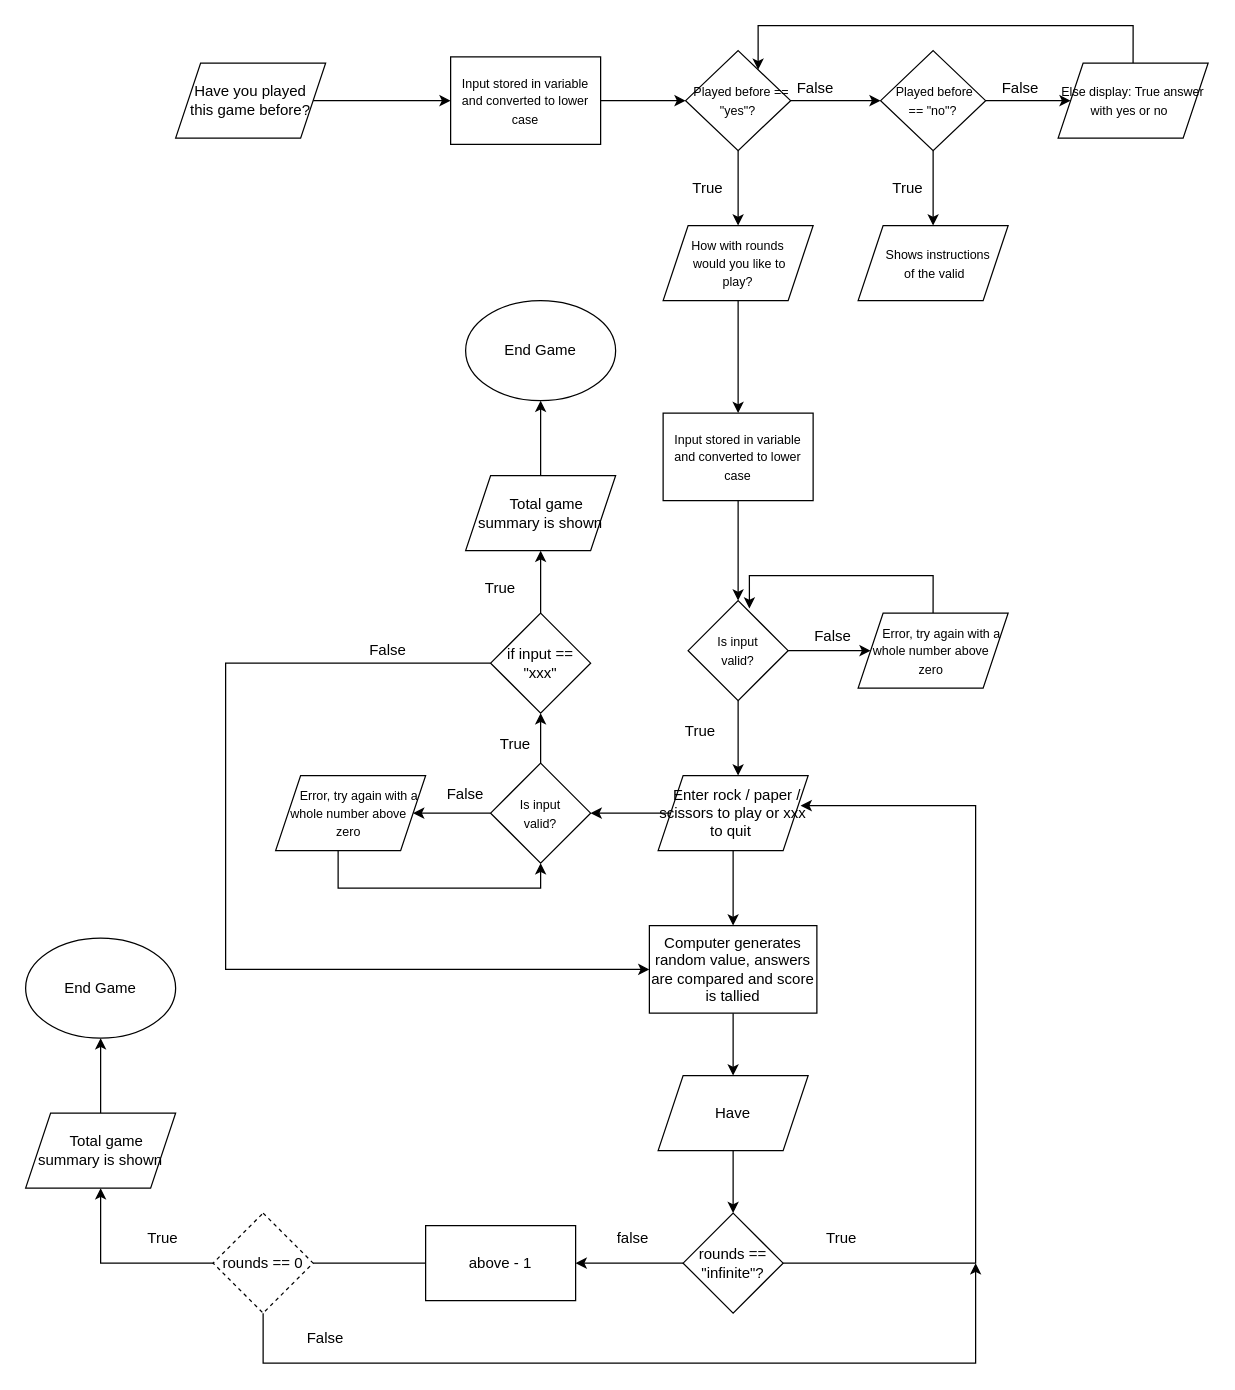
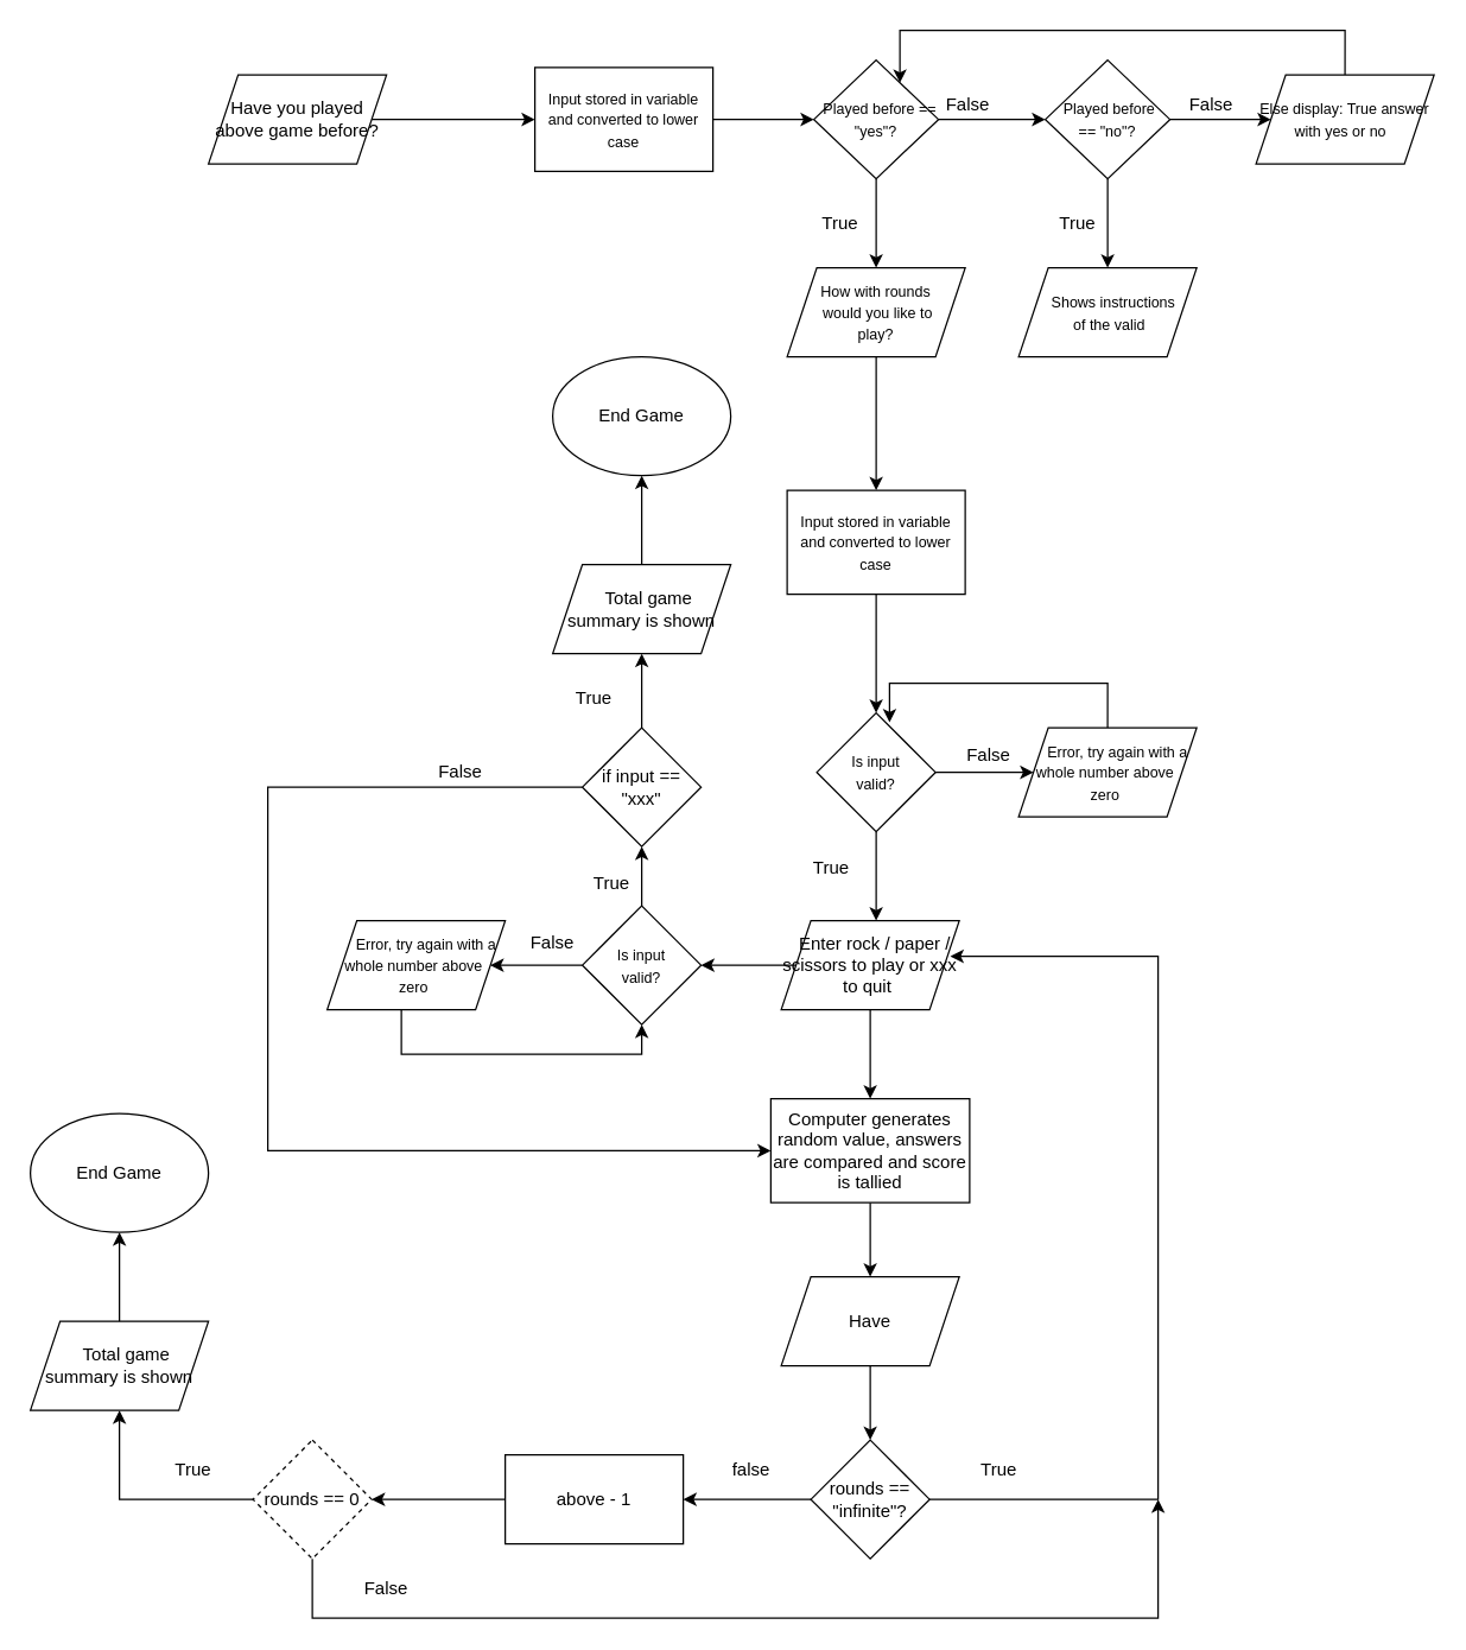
  <mxCell id="0" />
  <mxCell id="1" parent="0" />
  <mxCell id="2" style="edgeStyle=orthogonalEdgeStyle;rounded=0;orthogonalLoop=1;jettySize=auto;html=1;entryX=0;entryY=0.5;entryDx=0;entryDy=0;" edge="1" parent="1" source="3" target="5"><mxGeometry relative="1" as="geometry" /></mxCell>
- <mxCell id="3" value="&amp;nbsp;Have you played&amp;nbsp; this game before?" style="shape=parallelogram;perimeter=parallelogramPerimeter;whiteSpace=wrap;html=1;fixedSize=1;" vertex="1" parent="1"><mxGeometry x="140" y="50" width="120" height="60" as="geometry" /></mxCell>
+ <mxCell id="3" value="&amp;nbsp;Have you played&amp;nbsp; above game before?" style="shape=parallelogram;perimeter=parallelogramPerimeter;whiteSpace=wrap;html=1;fixedSize=1;" vertex="1" parent="1"><mxGeometry x="140" y="50" width="120" height="60" as="geometry" /></mxCell>
  <mxCell id="4" style="edgeStyle=orthogonalEdgeStyle;rounded=0;orthogonalLoop=1;jettySize=auto;html=1;" edge="1" parent="1" source="5" target="8"><mxGeometry relative="1" as="geometry" /></mxCell>
  <mxCell id="5" value="&lt;font style=&quot;font-size: 10px&quot;&gt;Input stored in variable and converted to lower case&lt;/font&gt;" style="rounded=0;whiteSpace=wrap;html=1;" vertex="1" parent="1"><mxGeometry x="360" y="45" width="120" height="70" as="geometry" /></mxCell>
  <mxCell id="6" style="edgeStyle=orthogonalEdgeStyle;rounded=0;orthogonalLoop=1;jettySize=auto;html=1;entryX=0.5;entryY=0;entryDx=0;entryDy=0;" edge="1" parent="1"><mxGeometry relative="1" as="geometry"><mxPoint x="590" y="120" as="sourcePoint" /><mxPoint x="590" y="180" as="targetPoint" /></mxGeometry></mxCell>
  <mxCell id="7" style="edgeStyle=orthogonalEdgeStyle;rounded=0;orthogonalLoop=1;jettySize=auto;html=1;entryX=0;entryY=0.5;entryDx=0;entryDy=0;" edge="1" parent="1" source="8" target="14"><mxGeometry relative="1" as="geometry" /></mxCell>
  <mxCell id="8" value="&lt;font style=&quot;font-size: 10px&quot;&gt;&amp;nbsp; Played before == &quot;yes&quot;?&lt;/font&gt;" style="rhombus;whiteSpace=wrap;html=1;" vertex="1" parent="1"><mxGeometry x="548" y="40" width="84" height="80" as="geometry" /></mxCell>
  <mxCell id="9" value="True" style="text;html=1;strokeColor=none;fillColor=none;align=center;verticalAlign=middle;whiteSpace=wrap;rounded=0;" vertex="1" parent="1"><mxGeometry x="546" y="140" width="40" height="20" as="geometry" /></mxCell>
  <mxCell id="10" style="edgeStyle=orthogonalEdgeStyle;rounded=0;orthogonalLoop=1;jettySize=auto;html=1;entryX=0.5;entryY=0;entryDx=0;entryDy=0;" edge="1" parent="1" source="11" target="22"><mxGeometry relative="1" as="geometry" /></mxCell>
  <mxCell id="11" value="&lt;font style=&quot;font-size: 10px&quot;&gt;&amp;nbsp; &amp;nbsp;How with rounds&amp;nbsp; &amp;nbsp; &amp;nbsp;would you like to &lt;br&gt;play?&lt;/font&gt;" style="shape=parallelogram;perimeter=parallelogramPerimeter;whiteSpace=wrap;html=1;fixedSize=1;" vertex="1" parent="1"><mxGeometry x="530" y="180" width="120" height="60" as="geometry" /></mxCell>
  <mxCell id="12" style="edgeStyle=orthogonalEdgeStyle;rounded=0;orthogonalLoop=1;jettySize=auto;html=1;entryX=0.5;entryY=0;entryDx=0;entryDy=0;" edge="1" parent="1" source="14"><mxGeometry relative="1" as="geometry"><mxPoint x="746" y="180" as="targetPoint" /></mxGeometry></mxCell>
  <mxCell id="13" style="edgeStyle=orthogonalEdgeStyle;rounded=0;orthogonalLoop=1;jettySize=auto;html=1;entryX=0;entryY=0.5;entryDx=0;entryDy=0;" edge="1" parent="1" source="14"><mxGeometry relative="1" as="geometry"><mxPoint x="856" y="80" as="targetPoint" /></mxGeometry></mxCell>
  <mxCell id="14" value="&lt;font style=&quot;font-size: 10px&quot;&gt;&amp;nbsp; Played before&amp;nbsp; == &quot;no&quot;?&lt;/font&gt;" style="rhombus;whiteSpace=wrap;html=1;" vertex="1" parent="1"><mxGeometry x="704" y="40" width="84" height="80" as="geometry" /></mxCell>
  <mxCell id="15" value="False" style="text;html=1;strokeColor=none;fillColor=none;align=center;verticalAlign=middle;whiteSpace=wrap;rounded=0;" vertex="1" parent="1"><mxGeometry x="632" y="60" width="40" height="20" as="geometry" /></mxCell>
  <mxCell id="16" style="edgeStyle=orthogonalEdgeStyle;rounded=0;orthogonalLoop=1;jettySize=auto;html=1;" edge="1" parent="1" target="8"><mxGeometry relative="1" as="geometry"><mxPoint x="866" y="-10" as="targetPoint" /><Array as="points"><mxPoint x="906" y="20" /><mxPoint x="606" y="20" /></Array><mxPoint x="905.966" y="50" as="sourcePoint" /></mxGeometry></mxCell>
  <mxCell id="17" value="True" style="text;html=1;strokeColor=none;fillColor=none;align=center;verticalAlign=middle;whiteSpace=wrap;rounded=0;" vertex="1" parent="1"><mxGeometry x="706" y="140" width="40" height="20" as="geometry" /></mxCell>
  <mxCell id="18" value="False" style="text;html=1;strokeColor=none;fillColor=none;align=center;verticalAlign=middle;whiteSpace=wrap;rounded=0;" vertex="1" parent="1"><mxGeometry x="796" y="60" width="40" height="20" as="geometry" /></mxCell>
  <mxCell id="19" value="&lt;span style=&quot;font-size: 10px&quot;&gt;&amp;nbsp; &amp;nbsp; &amp;nbsp; Shows instructions&amp;nbsp; &amp;nbsp; &amp;nbsp;of the valid&lt;/span&gt;" style="shape=parallelogram;perimeter=parallelogramPerimeter;whiteSpace=wrap;html=1;fixedSize=1;" vertex="1" parent="1"><mxGeometry x="686" y="180" width="120" height="60" as="geometry" /></mxCell>
  <mxCell id="20" value="&lt;span style=&quot;font-size: 10px&quot;&gt;Else display: True answer with yes or no&amp;nbsp;&amp;nbsp;&lt;/span&gt;" style="shape=parallelogram;perimeter=parallelogramPerimeter;whiteSpace=wrap;html=1;fixedSize=1;" vertex="1" parent="1"><mxGeometry x="846" y="50" width="120" height="60" as="geometry" /></mxCell>
  <mxCell id="21" style="edgeStyle=orthogonalEdgeStyle;rounded=0;orthogonalLoop=1;jettySize=auto;html=1;entryX=0.5;entryY=0;entryDx=0;entryDy=0;" edge="1" parent="1" source="22" target="25"><mxGeometry relative="1" as="geometry" /></mxCell>
  <mxCell id="22" value="&lt;font style=&quot;font-size: 10px&quot;&gt;Input stored in variable and converted to lower case&lt;/font&gt;" style="rounded=0;whiteSpace=wrap;html=1;" vertex="1" parent="1"><mxGeometry x="530" y="330" width="120" height="70" as="geometry" /></mxCell>
  <mxCell id="23" style="edgeStyle=orthogonalEdgeStyle;rounded=0;orthogonalLoop=1;jettySize=auto;html=1;" edge="1" parent="1" source="25"><mxGeometry relative="1" as="geometry"><mxPoint x="696" y="520" as="targetPoint" /></mxGeometry></mxCell>
  <mxCell id="24" style="edgeStyle=orthogonalEdgeStyle;rounded=0;orthogonalLoop=1;jettySize=auto;html=1;" edge="1" parent="1" source="25"><mxGeometry relative="1" as="geometry"><mxPoint x="590" y="620" as="targetPoint" /></mxGeometry></mxCell>
  <mxCell id="25" value="&lt;font style=&quot;font-size: 10px&quot;&gt;&amp;nbsp; &amp;nbsp; &amp;nbsp; &amp;nbsp;Is input&amp;nbsp; &amp;nbsp; &amp;nbsp; &amp;nbsp; valid?&lt;/font&gt;" style="rhombus;whiteSpace=wrap;html=1;" vertex="1" parent="1"><mxGeometry x="550" y="480" width="80" height="80" as="geometry" /></mxCell>
  <mxCell id="26" value="False" style="text;html=1;strokeColor=none;fillColor=none;align=center;verticalAlign=middle;whiteSpace=wrap;rounded=0;" vertex="1" parent="1"><mxGeometry x="646" y="499" width="40" height="20" as="geometry" /></mxCell>
  <mxCell id="27" style="edgeStyle=orthogonalEdgeStyle;rounded=0;orthogonalLoop=1;jettySize=auto;html=1;entryX=0.613;entryY=0.079;entryDx=0;entryDy=0;entryPerimeter=0;" edge="1" parent="1" target="25"><mxGeometry relative="1" as="geometry"><Array as="points"><mxPoint x="746" y="460" /><mxPoint x="599" y="460" /></Array><mxPoint x="745.966" y="490" as="sourcePoint" /></mxGeometry></mxCell>
  <mxCell id="28" value="&lt;font style=&quot;font-size: 10px&quot;&gt;&amp;nbsp; &amp;nbsp; &amp;nbsp;Error, try again with a whole number above&amp;nbsp; zero&amp;nbsp;&lt;/font&gt;" style="shape=parallelogram;perimeter=parallelogramPerimeter;whiteSpace=wrap;html=1;fixedSize=1;" vertex="1" parent="1"><mxGeometry x="686" y="490" width="120" height="60" as="geometry" /></mxCell>
  <mxCell id="29" value="True" style="text;html=1;strokeColor=none;fillColor=none;align=center;verticalAlign=middle;whiteSpace=wrap;rounded=0;" vertex="1" parent="1"><mxGeometry x="540" y="575" width="40" height="20" as="geometry" /></mxCell>
  <mxCell id="30" style="edgeStyle=orthogonalEdgeStyle;rounded=0;orthogonalLoop=1;jettySize=auto;html=1;entryX=0.5;entryY=0;entryDx=0;entryDy=0;" edge="1" parent="1" source="32" target="34"><mxGeometry relative="1" as="geometry" /></mxCell>
  <mxCell id="31" style="edgeStyle=orthogonalEdgeStyle;rounded=0;orthogonalLoop=1;jettySize=auto;html=1;entryX=1;entryY=0.5;entryDx=0;entryDy=0;" edge="1" parent="1" source="32" target="48"><mxGeometry relative="1" as="geometry" /></mxCell>
  <mxCell id="32" value="&amp;nbsp; Enter rock / paper / scissors to play or xxx to quit&amp;nbsp;" style="shape=parallelogram;perimeter=parallelogramPerimeter;whiteSpace=wrap;html=1;fixedSize=1;" vertex="1" parent="1"><mxGeometry x="526" y="620" width="120" height="60" as="geometry" /></mxCell>
  <mxCell id="33" style="edgeStyle=orthogonalEdgeStyle;rounded=0;orthogonalLoop=1;jettySize=auto;html=1;entryX=0.5;entryY=0;entryDx=0;entryDy=0;" edge="1" parent="1" source="34" target="36"><mxGeometry relative="1" as="geometry" /></mxCell>
  <mxCell id="34" value="Computer generates random value, answers are compared and score is tallied" style="rounded=0;whiteSpace=wrap;html=1;" vertex="1" parent="1"><mxGeometry x="519" y="740" width="134" height="70" as="geometry" /></mxCell>
  <mxCell id="35" style="edgeStyle=orthogonalEdgeStyle;rounded=0;orthogonalLoop=1;jettySize=auto;html=1;entryX=0.5;entryY=0;entryDx=0;entryDy=0;" edge="1" parent="1" source="36" target="39"><mxGeometry relative="1" as="geometry" /></mxCell>
  <mxCell id="36" value="Have" style="shape=parallelogram;perimeter=parallelogramPerimeter;whiteSpace=wrap;html=1;fixedSize=1;" vertex="1" parent="1"><mxGeometry x="526" y="860" width="120" height="60" as="geometry" /></mxCell>
  <mxCell id="37" style="edgeStyle=orthogonalEdgeStyle;rounded=0;orthogonalLoop=1;jettySize=auto;html=1;entryX=0.95;entryY=0.4;entryDx=0;entryDy=0;entryPerimeter=0;" edge="1" parent="1" source="39" target="32"><mxGeometry relative="1" as="geometry"><Array as="points"><mxPoint x="780" y="1010" /><mxPoint x="780" y="644" /></Array></mxGeometry></mxCell>
  <mxCell id="38" style="edgeStyle=orthogonalEdgeStyle;rounded=0;orthogonalLoop=1;jettySize=auto;html=1;entryX=1;entryY=0.5;entryDx=0;entryDy=0;" edge="1" parent="1" source="39" target="56"><mxGeometry relative="1" as="geometry"><Array as="points"><mxPoint x="470" y="1010" /><mxPoint x="470" y="1010" /></Array></mxGeometry></mxCell>
  <mxCell id="39" value="rounds == &quot;infinite&quot;?" style="rhombus;whiteSpace=wrap;html=1;" vertex="1" parent="1"><mxGeometry x="546" y="970" width="80" height="80" as="geometry" /></mxCell>
  <mxCell id="40" style="edgeStyle=orthogonalEdgeStyle;rounded=0;orthogonalLoop=1;jettySize=auto;html=1;entryX=0.5;entryY=1;entryDx=0;entryDy=0;" edge="1" parent="1" source="42" target="44"><mxGeometry relative="1" as="geometry" /></mxCell>
  <mxCell id="41" style="edgeStyle=orthogonalEdgeStyle;rounded=0;orthogonalLoop=1;jettySize=auto;html=1;entryX=0;entryY=0.5;entryDx=0;entryDy=0;" edge="1" parent="1" source="42" target="34"><mxGeometry relative="1" as="geometry"><Array as="points"><mxPoint x="180" y="530" /><mxPoint x="180" y="775" /></Array></mxGeometry></mxCell>
  <mxCell id="42" value="if input == &quot;xxx&quot;" style="rhombus;whiteSpace=wrap;html=1;" vertex="1" parent="1"><mxGeometry x="392" y="490" width="80" height="80" as="geometry" /></mxCell>
  <mxCell id="43" style="edgeStyle=orthogonalEdgeStyle;rounded=0;orthogonalLoop=1;jettySize=auto;html=1;entryX=0.5;entryY=1;entryDx=0;entryDy=0;" edge="1" parent="1" source="44" target="45"><mxGeometry relative="1" as="geometry" /></mxCell>
  <mxCell id="44" value="&amp;nbsp; &amp;nbsp;Total game summary is shown" style="shape=parallelogram;perimeter=parallelogramPerimeter;whiteSpace=wrap;html=1;fixedSize=1;" vertex="1" parent="1"><mxGeometry x="372" y="380" width="120" height="60" as="geometry" /></mxCell>
  <mxCell id="45" value="End Game" style="ellipse;whiteSpace=wrap;html=1;" vertex="1" parent="1"><mxGeometry x="372" y="240" width="120" height="80" as="geometry" /></mxCell>
  <mxCell id="46" style="edgeStyle=orthogonalEdgeStyle;rounded=0;orthogonalLoop=1;jettySize=auto;html=1;entryX=0.5;entryY=1;entryDx=0;entryDy=0;" edge="1" parent="1" source="48" target="42"><mxGeometry relative="1" as="geometry" /></mxCell>
  <mxCell id="47" style="edgeStyle=orthogonalEdgeStyle;rounded=0;orthogonalLoop=1;jettySize=auto;html=1;" edge="1" parent="1" source="48" target="51"><mxGeometry relative="1" as="geometry" /></mxCell>
  <mxCell id="48" value="&lt;font style=&quot;font-size: 10px&quot;&gt;&amp;nbsp; &amp;nbsp; &amp;nbsp; &amp;nbsp;Is input&amp;nbsp; &amp;nbsp; &amp;nbsp; &amp;nbsp; valid?&lt;/font&gt;" style="rhombus;whiteSpace=wrap;html=1;" vertex="1" parent="1"><mxGeometry x="392" y="610" width="80" height="80" as="geometry" /></mxCell>
  <mxCell id="49" value="False" style="text;html=1;strokeColor=none;fillColor=none;align=center;verticalAlign=middle;whiteSpace=wrap;rounded=0;" vertex="1" parent="1"><mxGeometry x="352" y="625" width="40" height="20" as="geometry" /></mxCell>
  <mxCell id="50" style="edgeStyle=orthogonalEdgeStyle;rounded=0;orthogonalLoop=1;jettySize=auto;html=1;entryX=0.5;entryY=1;entryDx=0;entryDy=0;" edge="1" parent="1" source="51" target="48"><mxGeometry relative="1" as="geometry"><Array as="points"><mxPoint x="270" y="710" /><mxPoint x="432" y="710" /></Array></mxGeometry></mxCell>
  <mxCell id="51" value="&lt;font style=&quot;font-size: 10px&quot;&gt;&amp;nbsp; &amp;nbsp; &amp;nbsp;Error, try again with a whole number above&amp;nbsp; zero&amp;nbsp;&lt;/font&gt;" style="shape=parallelogram;perimeter=parallelogramPerimeter;whiteSpace=wrap;html=1;fixedSize=1;" vertex="1" parent="1"><mxGeometry x="220" y="620" width="120" height="60" as="geometry" /></mxCell>
  <mxCell id="52" value="True" style="text;html=1;strokeColor=none;fillColor=none;align=center;verticalAlign=middle;whiteSpace=wrap;rounded=0;" vertex="1" parent="1"><mxGeometry x="392" y="584.5" width="40" height="20" as="geometry" /></mxCell>
  <mxCell id="53" value="True" style="text;html=1;strokeColor=none;fillColor=none;align=center;verticalAlign=middle;whiteSpace=wrap;rounded=0;" vertex="1" parent="1"><mxGeometry x="380" y="460" width="40" height="20" as="geometry" /></mxCell>
  <mxCell id="54" value="False" style="text;html=1;strokeColor=none;fillColor=none;align=center;verticalAlign=middle;whiteSpace=wrap;rounded=0;" vertex="1" parent="1"><mxGeometry x="290" y="510" width="40" height="20" as="geometry" /></mxCell>
- <mxCell id="55" style="edgeStyle=orthogonalEdgeStyle;rounded=0;orthogonalLoop=1;jettySize=auto;html=1;entryX=1;entryY=0.5;entryDx=0;entryDy=0;endArrow=none;" edge="1" parent="1" source="56" target="61"><mxGeometry relative="1" as="geometry" /></mxCell>
+ <mxCell id="55" style="edgeStyle=orthogonalEdgeStyle;rounded=0;orthogonalLoop=1;jettySize=auto;html=1;entryX=1;entryY=0.5;entryDx=0;entryDy=0;" edge="1" parent="1" source="56" target="61"><mxGeometry relative="1" as="geometry" /></mxCell>
  <mxCell id="56" value="above - 1" style="rounded=0;whiteSpace=wrap;html=1;" vertex="1" parent="1"><mxGeometry x="340" y="980" width="120" height="60" as="geometry" /></mxCell>
  <mxCell id="57" value="false" style="text;html=1;strokeColor=none;fillColor=none;align=center;verticalAlign=middle;whiteSpace=wrap;rounded=0;" vertex="1" parent="1"><mxGeometry x="486" y="980" width="40" height="20" as="geometry" /></mxCell>
  <mxCell id="58" value="True" style="text;html=1;strokeColor=none;fillColor=none;align=center;verticalAlign=middle;whiteSpace=wrap;rounded=0;" vertex="1" parent="1"><mxGeometry x="653" y="980" width="40" height="20" as="geometry" /></mxCell>
  <mxCell id="59" style="edgeStyle=orthogonalEdgeStyle;rounded=0;orthogonalLoop=1;jettySize=auto;html=1;entryX=0.5;entryY=1;entryDx=0;entryDy=0;" edge="1" parent="1" source="61" target="63"><mxGeometry relative="1" as="geometry" /></mxCell>
  <mxCell id="60" style="edgeStyle=orthogonalEdgeStyle;rounded=0;orthogonalLoop=1;jettySize=auto;html=1;" edge="1" parent="1" source="61"><mxGeometry relative="1" as="geometry"><mxPoint x="780" y="1010" as="targetPoint" /><Array as="points"><mxPoint x="210" y="1090" /><mxPoint x="780" y="1090" /></Array></mxGeometry></mxCell>
  <mxCell id="61" value="rounds == 0" style="rhombus;whiteSpace=wrap;html=1;dashed=1;" vertex="1" parent="1"><mxGeometry x="170" y="970" width="80" height="80" as="geometry" /></mxCell>
  <mxCell id="62" style="edgeStyle=orthogonalEdgeStyle;rounded=0;orthogonalLoop=1;jettySize=auto;html=1;entryX=0.5;entryY=1;entryDx=0;entryDy=0;" edge="1" parent="1" source="63" target="64"><mxGeometry relative="1" as="geometry" /></mxCell>
  <mxCell id="63" value="&amp;nbsp; &amp;nbsp;Total game summary is shown" style="shape=parallelogram;perimeter=parallelogramPerimeter;whiteSpace=wrap;html=1;fixedSize=1;" vertex="1" parent="1"><mxGeometry x="20" y="890" width="120" height="60" as="geometry" /></mxCell>
  <mxCell id="64" value="End Game" style="ellipse;whiteSpace=wrap;html=1;" vertex="1" parent="1"><mxGeometry x="20" y="750" width="120" height="80" as="geometry" /></mxCell>
  <mxCell id="65" value="True" style="text;html=1;strokeColor=none;fillColor=none;align=center;verticalAlign=middle;whiteSpace=wrap;rounded=0;" vertex="1" parent="1"><mxGeometry x="110" y="980" width="40" height="20" as="geometry" /></mxCell>
  <mxCell id="66" value="False" style="text;html=1;strokeColor=none;fillColor=none;align=center;verticalAlign=middle;whiteSpace=wrap;rounded=0;" vertex="1" parent="1"><mxGeometry x="240" y="1060" width="40" height="20" as="geometry" /></mxCell>
